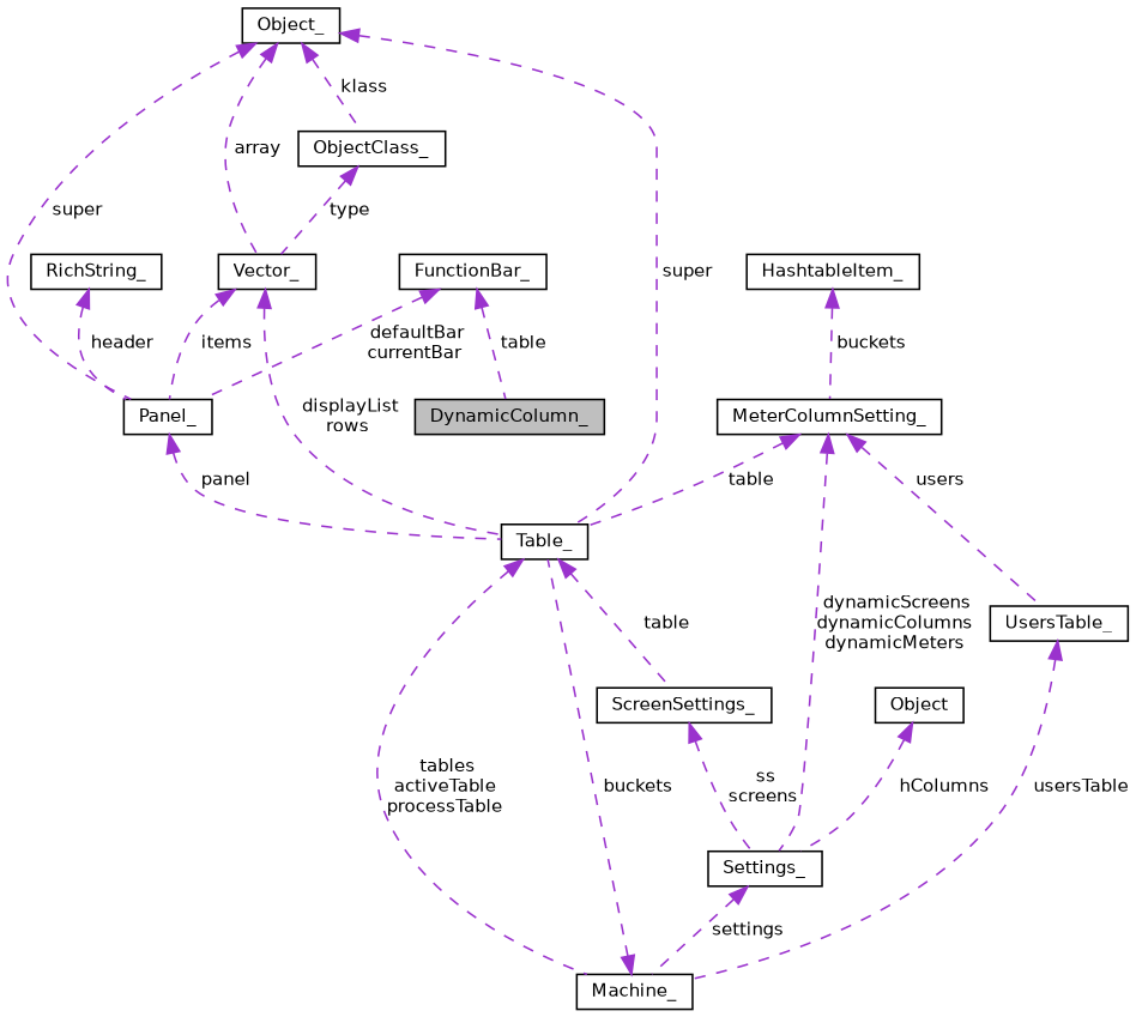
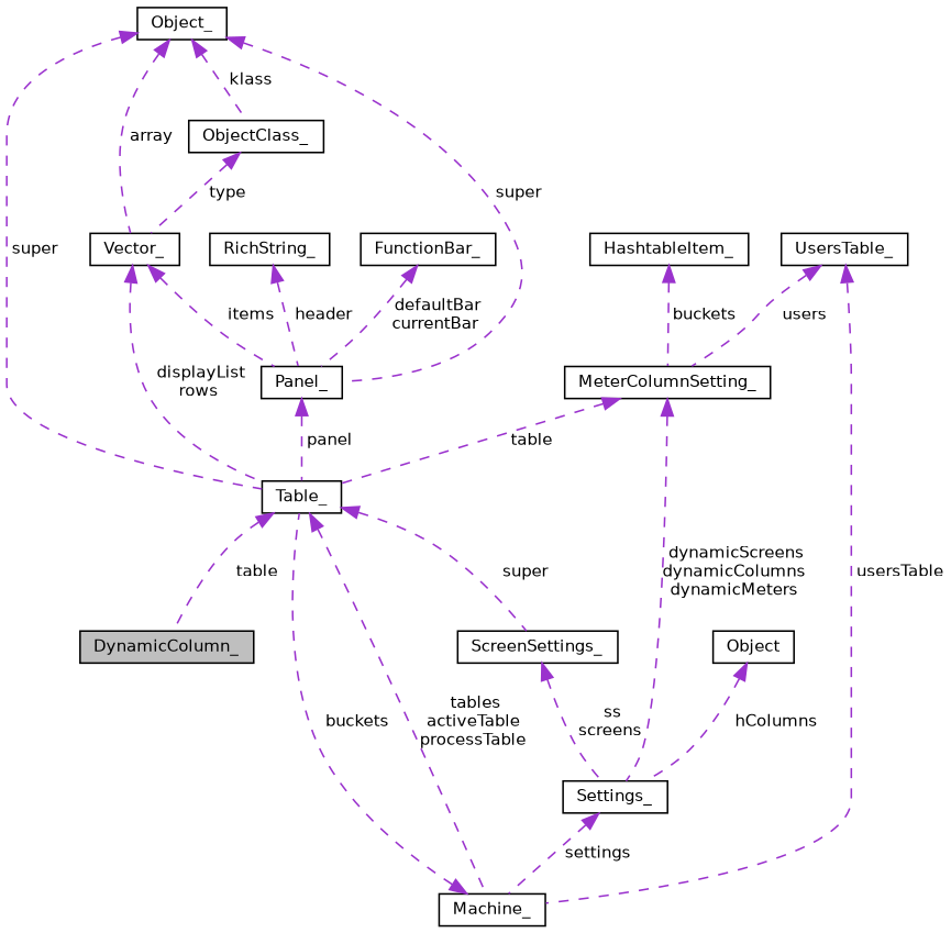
  digraph {
    node [color=black fillcolor=white fontname=Helvetica fontsize=10 shape=record style=filled]
    edge [color=darkorchid3 dir=back fontname=Helvetica fontsize=10 labelfontname=Helvetica labelfontsize=10 style=dashed]
    n1 [fillcolor=grey75 fontcolor=black height=0.2 label=DynamicColumn_ width=0.4]
    n2 [height=0.2 label=Table_ width=0.4]
    n3 [height=0.2 label=Machine_ width=0.4]
    n4 [height=0.2 label=ScreenSettings_ width=0.4]
    n5 [height=0.2 label=Settings_ width=0.4]
    n6 [height=0.2 label=Vector_ width=0.4]
    n7 [height=0.2 label=Panel_ width=0.4]
    n8 [height=0.2 label=ObjectClass_ width=0.4]
    n9 [height=0.2 label=Object_ width=0.4]
    n10 [height=0.2 label=MeterColumnSetting_ width=0.4]
    n11 [height=0.2 label=UsersTable_ width=0.4]
    n12 [height=0.2 label=HashtableItem_ width=0.4]
    n13 [height=0.2 label=Object width=0.4]
    n14 [height=0.2 label=RichString_ width=0.4]
    n15 [height=0.2 label=FunctionBar_ width=0.4]
-   n15 -> n1 [label=" table"]
+   n2 -> n1 [label=" table"]
    n2 -> n3 [label=" tables\nactiveTable\nprocessTable"]
-   n2 -> n4 [label=" table"]
+   n2 -> n4 [label=" super"]
    n3 -> n2 [label=" buckets"]
    n4 -> n5 [label=" ss\nscreens"]
    n5 -> n3 [label=" settings"]
    n6 -> n2 [label=" displayList\nrows"]
    n6 -> n7 [label=" items"]
    n7 -> n2 [label=" panel"]
    n8 -> n6 [label=" type"]
    n9 -> n2 [label=" super"]
    n9 -> n6 [label=" array"]
    n9 -> n7 [label=" super"]
    n9 -> n8 [label=" klass"]
    n10 -> n2 [label=" table"]
    n10 -> n5 [label=" dynamicScreens\ndynamicColumns\ndynamicMeters"]
-   n10 -> n11 [label=" users"]
+   n11 -> n10 [label=" users"]
    n11 -> n3 [label=" usersTable"]
    n12 -> n10 [label=" buckets"]
    n13 -> n5 [label=" hColumns"]
    n14 -> n7 [label=" header"]
    n15 -> n7 [label=" defaultBar\ncurrentBar"]
  }
